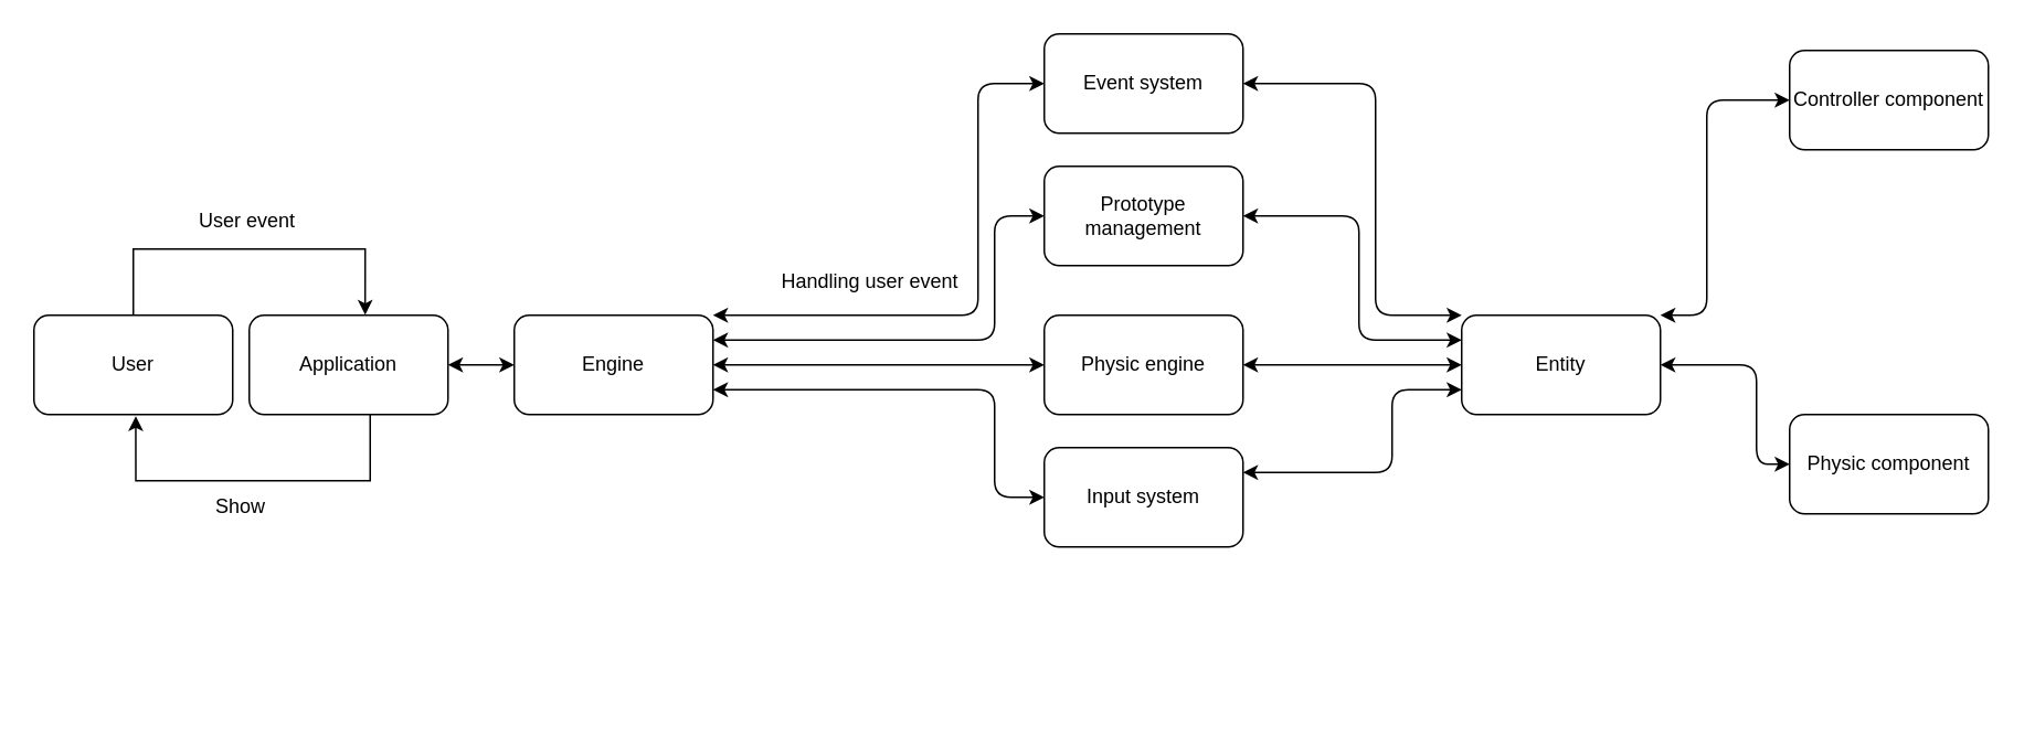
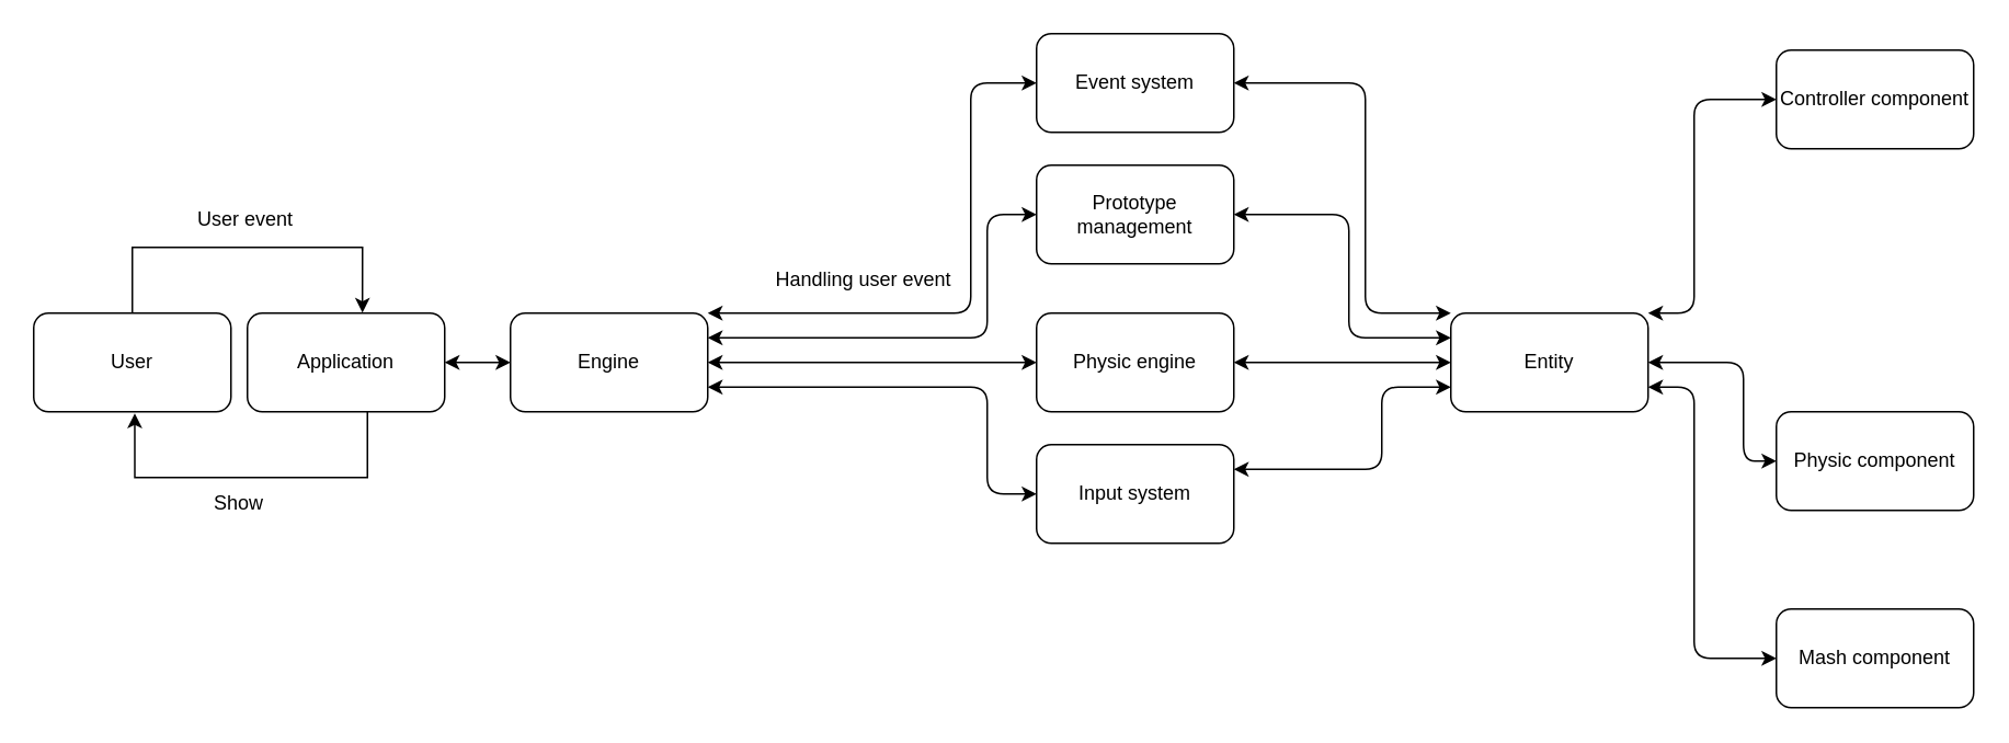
  <mxCell id="0" />
  <mxCell id="1" parent="0" />
  <mxCell id="2" style="edgeStyle=orthogonalEdgeStyle;rounded=0;orthogonalLoop=1;jettySize=auto;html=1;exitX=0.5;exitY=0;exitDx=0;exitDy=0;entryX=0.583;entryY=-0.004;entryDx=0;entryDy=0;entryPerimeter=0;" edge="1" parent="1" source="3" target="21"><mxGeometry relative="1" as="geometry"><Array as="points"><mxPoint x="80" y="150" /><mxPoint x="220" y="150" /></Array></mxGeometry></mxCell>
  <mxCell id="3" value="User" style="rounded=1;whiteSpace=wrap;html=1;" vertex="1" parent="1"><mxGeometry x="20" y="190" width="120" height="60" as="geometry" /></mxCell>
  <mxCell id="4" value="Event system" style="rounded=1;whiteSpace=wrap;html=1;" vertex="1" parent="1"><mxGeometry x="630" y="20" width="120" height="60" as="geometry" /></mxCell>
  <mxCell id="5" value="Prototype management" style="rounded=1;whiteSpace=wrap;html=1;" vertex="1" parent="1"><mxGeometry x="630" y="100" width="120" height="60" as="geometry" /></mxCell>
  <mxCell id="6" value="Physic engine" style="rounded=1;whiteSpace=wrap;html=1;" vertex="1" parent="1"><mxGeometry x="630" y="190" width="120" height="60" as="geometry" /></mxCell>
  <mxCell id="7" value="Input system" style="rounded=1;whiteSpace=wrap;html=1;" vertex="1" parent="1"><mxGeometry x="630" y="270" width="120" height="60" as="geometry" /></mxCell>
  <mxCell id="8" value="Entity" style="rounded=1;whiteSpace=wrap;html=1;" vertex="1" parent="1"><mxGeometry x="882" y="190" width="120" height="60" as="geometry" /></mxCell>
  <mxCell id="9" value="" style="endArrow=classic;startArrow=classic;html=1;exitX=1;exitY=0.5;exitDx=0;exitDy=0;entryX=0;entryY=0;entryDx=0;entryDy=0;" edge="1" parent="1" source="4" target="8"><mxGeometry width="50" height="50" relative="1" as="geometry"><mxPoint x="741" y="110" as="sourcePoint" /><mxPoint x="791" y="60" as="targetPoint" /><Array as="points"><mxPoint x="751" y="50" /><mxPoint x="830" y="50" /><mxPoint x="830" y="190" /></Array></mxGeometry></mxCell>
  <mxCell id="10" value="" style="endArrow=classic;startArrow=classic;html=1;entryX=1;entryY=0.5;entryDx=0;entryDy=0;exitX=0;exitY=0.25;exitDx=0;exitDy=0;" edge="1" parent="1" source="8" target="5"><mxGeometry width="50" height="50" relative="1" as="geometry"><mxPoint x="811" y="220" as="sourcePoint" /><mxPoint x="691" y="230" as="targetPoint" /><Array as="points"><mxPoint x="820" y="205" /><mxPoint x="820" y="130" /></Array></mxGeometry></mxCell>
  <mxCell id="11" value="" style="endArrow=classic;startArrow=classic;html=1;entryX=1;entryY=0.5;entryDx=0;entryDy=0;exitX=0;exitY=0.5;exitDx=0;exitDy=0;" edge="1" parent="1" source="8" target="6"><mxGeometry width="50" height="50" relative="1" as="geometry"><mxPoint x="641" y="280" as="sourcePoint" /><mxPoint x="691" y="230" as="targetPoint" /></mxGeometry></mxCell>
  <mxCell id="12" value="" style="endArrow=classic;startArrow=classic;html=1;entryX=0;entryY=0.75;entryDx=0;entryDy=0;exitX=1;exitY=0.25;exitDx=0;exitDy=0;" edge="1" parent="1" source="7" target="8"><mxGeometry width="50" height="50" relative="1" as="geometry"><mxPoint x="681" y="350" as="sourcePoint" /><mxPoint x="751.711" y="300" as="targetPoint" /><Array as="points"><mxPoint x="840" y="285" /><mxPoint x="840" y="235" /></Array></mxGeometry></mxCell>
  <mxCell id="13" value="Engine" style="rounded=1;whiteSpace=wrap;html=1;" vertex="1" parent="1"><mxGeometry x="310" y="190" width="120" height="60" as="geometry" /></mxCell>
  <mxCell id="14" value="User event" style="text;html=1;strokeColor=none;fillColor=none;align=center;verticalAlign=middle;whiteSpace=wrap;rounded=0;" vertex="1" parent="1"><mxGeometry x="104" y="123" width="90" height="20" as="geometry" /></mxCell>
  <mxCell id="15" value="" style="endArrow=classic;startArrow=classic;html=1;exitX=1;exitY=0.75;exitDx=0;exitDy=0;entryX=0;entryY=0.5;entryDx=0;entryDy=0;" edge="1" parent="1" source="13" target="7"><mxGeometry width="50" height="50" relative="1" as="geometry"><mxPoint x="570" y="260" as="sourcePoint" /><mxPoint x="560" y="300" as="targetPoint" /><Array as="points"><mxPoint x="600" y="235" /><mxPoint x="600" y="300" /></Array></mxGeometry></mxCell>
  <mxCell id="16" value="" style="endArrow=classic;startArrow=classic;html=1;exitX=1;exitY=0;exitDx=0;exitDy=0;entryX=0;entryY=0.5;entryDx=0;entryDy=0;" edge="1" parent="1" source="13" target="4"><mxGeometry width="50" height="50" relative="1" as="geometry"><mxPoint x="470" y="210" as="sourcePoint" /><mxPoint x="560" y="50" as="targetPoint" /><Array as="points"><mxPoint x="590" y="190" /><mxPoint x="590" y="50" /></Array></mxGeometry></mxCell>
  <mxCell id="17" value="" style="endArrow=classic;startArrow=classic;html=1;entryX=0;entryY=0.5;entryDx=0;entryDy=0;exitX=1;exitY=0.25;exitDx=0;exitDy=0;" edge="1" parent="1" source="13" target="5"><mxGeometry width="50" height="50" relative="1" as="geometry"><mxPoint x="550" y="160" as="sourcePoint" /><mxPoint x="600" y="110" as="targetPoint" /><Array as="points"><mxPoint x="600" y="205" /><mxPoint x="600" y="130" /></Array></mxGeometry></mxCell>
  <mxCell id="18" value="" style="endArrow=classic;startArrow=classic;html=1;exitX=1;exitY=0.5;exitDx=0;exitDy=0;entryX=0;entryY=0.5;entryDx=0;entryDy=0;" edge="1" parent="1" source="13" target="6"><mxGeometry width="50" height="50" relative="1" as="geometry"><mxPoint x="480" y="220" as="sourcePoint" /><mxPoint x="570" y="220" as="targetPoint" /></mxGeometry></mxCell>
  <mxCell id="19" value="Handling user event" style="text;html=1;strokeColor=none;fillColor=none;align=center;verticalAlign=middle;whiteSpace=wrap;rounded=0;" vertex="1" parent="1"><mxGeometry x="470" y="160" width="110" height="20" as="geometry" /></mxCell>
  <mxCell id="20" style="edgeStyle=orthogonalEdgeStyle;rounded=0;orthogonalLoop=1;jettySize=auto;html=1;exitX=0.5;exitY=1;exitDx=0;exitDy=0;entryX=0.404;entryY=1.016;entryDx=0;entryDy=0;entryPerimeter=0;" edge="1" parent="1"><mxGeometry relative="1" as="geometry"><mxPoint x="223" y="250" as="sourcePoint" /><mxPoint x="81.48" y="250.96" as="targetPoint" /><Array as="points"><mxPoint x="223" y="290" /><mxPoint x="81" y="290" /></Array></mxGeometry></mxCell>
  <mxCell id="21" value="Application" style="rounded=1;whiteSpace=wrap;html=1;" vertex="1" parent="1"><mxGeometry x="150" y="190" width="120" height="60" as="geometry" /></mxCell>
  <mxCell id="22" value="" style="endArrow=classic;startArrow=classic;html=1;exitX=1;exitY=0.5;exitDx=0;exitDy=0;" edge="1" parent="1" source="21"><mxGeometry width="50" height="50" relative="1" as="geometry"><mxPoint x="340" y="270" as="sourcePoint" /><mxPoint x="310" y="220" as="targetPoint" /></mxGeometry></mxCell>
  <mxCell id="23" value="Show" style="text;html=1;strokeColor=none;fillColor=none;align=center;verticalAlign=middle;whiteSpace=wrap;rounded=0;" vertex="1" parent="1"><mxGeometry x="125" y="296" width="40" height="20" as="geometry" /></mxCell>
  <mxCell id="24" value="Controller component" style="rounded=1;whiteSpace=wrap;html=1;" vertex="1" parent="1"><mxGeometry x="1080" y="30" width="120" height="60" as="geometry" /></mxCell>
  <mxCell id="25" value="Physic component" style="rounded=1;whiteSpace=wrap;html=1;" vertex="1" parent="1"><mxGeometry x="1080" y="250" width="120" height="60" as="geometry" /></mxCell>
+ <mxCell id="26" value="Mash component" style="rounded=1;whiteSpace=wrap;html=1;" vertex="1" parent="1"><mxGeometry x="1080" y="370" width="120" height="60" as="geometry" /></mxCell>
  <mxCell id="27" value="" style="endArrow=classic;startArrow=classic;html=1;entryX=0;entryY=0.5;entryDx=0;entryDy=0;exitX=1;exitY=0;exitDx=0;exitDy=0;" edge="1" parent="1" source="8" target="24"><mxGeometry width="50" height="50" relative="1" as="geometry"><mxPoint x="1000" y="110" as="sourcePoint" /><mxPoint x="1050" y="60" as="targetPoint" /><Array as="points"><mxPoint x="1030" y="190" /><mxPoint x="1030" y="60" /></Array></mxGeometry></mxCell>
  <mxCell id="28" value="" style="endArrow=classic;startArrow=classic;html=1;entryX=0;entryY=0.5;entryDx=0;entryDy=0;exitX=1;exitY=0.5;exitDx=0;exitDy=0;" edge="1" parent="1" source="8" target="25"><mxGeometry width="50" height="50" relative="1" as="geometry"><mxPoint x="1040" y="210" as="sourcePoint" /><mxPoint x="1090" y="160" as="targetPoint" /><Array as="points"><mxPoint x="1060" y="220" /><mxPoint x="1060" y="280" /></Array></mxGeometry></mxCell>
+ <mxCell id="29" value="" style="endArrow=classic;startArrow=classic;html=1;entryX=0;entryY=0.5;entryDx=0;entryDy=0;exitX=1;exitY=0.75;exitDx=0;exitDy=0;" edge="1" parent="1" source="8" target="26"><mxGeometry width="50" height="50" relative="1" as="geometry"><mxPoint x="1010" y="390" as="sourcePoint" /><mxPoint x="1060" y="340" as="targetPoint" /><Array as="points"><mxPoint x="1030" y="235" /><mxPoint x="1030" y="400" /></Array></mxGeometry></mxCell>
